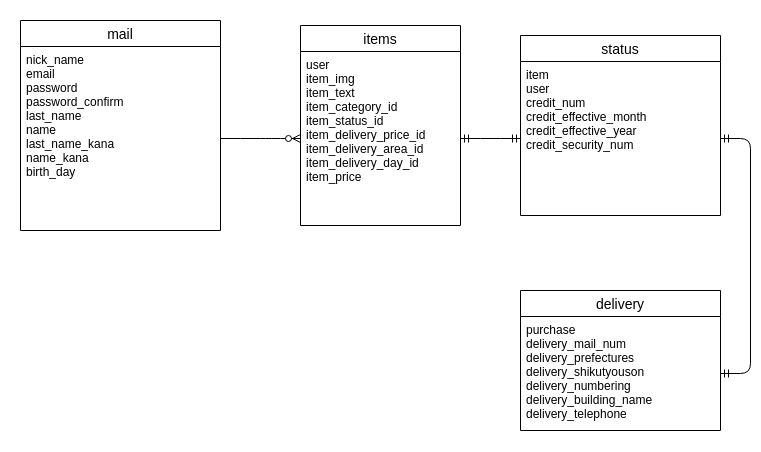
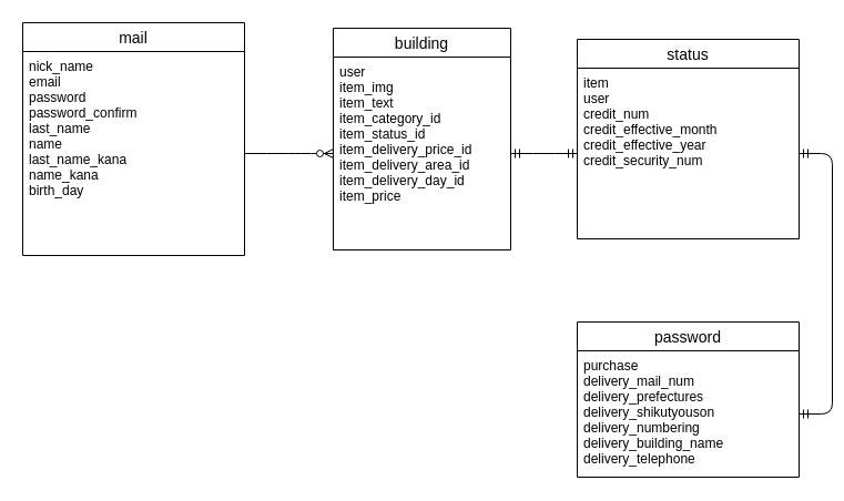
  <mxCell id="0" />
  <mxCell id="1" parent="0" />
  <mxCell id="2" value="mail" style="swimlane;fontStyle=0;childLayout=stackLayout;horizontal=1;startSize=26;horizontalStack=0;resizeParent=1;resizeParentMax=0;resizeLast=0;collapsible=1;marginBottom=0;align=center;fontSize=14;" parent="1" vertex="1"><mxGeometry x="20" y="20" width="200" height="210" as="geometry" /></mxCell>
  <mxCell id="3" value="nick_name&#10;email&#10;password&#10;password_confirm&#10;last_name&#10;name&#10;last_name_kana&#10;name_kana&#10;birth_day&#10;" style="text;strokeColor=none;fillColor=none;spacingLeft=4;spacingRight=4;overflow=hidden;rotatable=0;points=[[0,0.5],[1,0.5]];portConstraint=eastwest;fontSize=12;" parent="2" vertex="1"><mxGeometry y="26" width="200" height="184" as="geometry" /></mxCell>
- <mxCell id="4" value="items" style="swimlane;fontStyle=0;childLayout=stackLayout;horizontal=1;startSize=26;horizontalStack=0;resizeParent=1;resizeParentMax=0;resizeLast=0;collapsible=1;marginBottom=0;align=center;fontSize=14;" parent="1" vertex="1"><mxGeometry x="300" y="25" width="160" height="200" as="geometry" /></mxCell>
+ <mxCell id="4" value="building" style="swimlane;fontStyle=0;childLayout=stackLayout;horizontal=1;startSize=26;horizontalStack=0;resizeParent=1;resizeParentMax=0;resizeLast=0;collapsible=1;marginBottom=0;align=center;fontSize=14;" parent="1" vertex="1"><mxGeometry x="300" y="25" width="160" height="200" as="geometry" /></mxCell>
  <mxCell id="5" value="user&#10;item_img&#10;item_text&#10;item_category_id&#10;item_status_id&#10;item_delivery_price_id&#10;item_delivery_area_id&#10;item_delivery_day_id&#10;item_price" style="text;strokeColor=none;fillColor=none;spacingLeft=4;spacingRight=4;overflow=hidden;rotatable=0;points=[[0,0.5],[1,0.5]];portConstraint=eastwest;fontSize=12;" parent="4" vertex="1"><mxGeometry y="26" width="160" height="174" as="geometry" /></mxCell>
  <mxCell id="6" value="status" style="swimlane;fontStyle=0;childLayout=stackLayout;horizontal=1;startSize=26;horizontalStack=0;resizeParent=1;resizeParentMax=0;resizeLast=0;collapsible=1;marginBottom=0;align=center;fontSize=14;" parent="1" vertex="1"><mxGeometry x="520" y="35" width="200" height="180" as="geometry" /></mxCell>
  <mxCell id="7" value="item&#10;user&#10;credit_num&#10;credit_effective_month&#10;credit_effective_year&#10;credit_security_num" style="text;strokeColor=none;fillColor=none;spacingLeft=4;spacingRight=4;overflow=hidden;rotatable=0;points=[[0,0.5],[1,0.5]];portConstraint=eastwest;fontSize=12;" parent="6" vertex="1"><mxGeometry y="26" width="200" height="154" as="geometry" /></mxCell>
- <mxCell id="8" value="delivery" style="swimlane;fontStyle=0;childLayout=stackLayout;horizontal=1;startSize=26;horizontalStack=0;resizeParent=1;resizeParentMax=0;resizeLast=0;collapsible=1;marginBottom=0;align=center;fontSize=14;" parent="1" vertex="1"><mxGeometry x="520" y="290" width="200" height="140" as="geometry" /></mxCell>
+ <mxCell id="8" value="password" style="swimlane;fontStyle=0;childLayout=stackLayout;horizontal=1;startSize=26;horizontalStack=0;resizeParent=1;resizeParentMax=0;resizeLast=0;collapsible=1;marginBottom=0;align=center;fontSize=14;" parent="1" vertex="1"><mxGeometry x="520" y="290" width="200" height="140" as="geometry" /></mxCell>
  <mxCell id="9" value="purchase&#10;delivery_mail_num&#10;delivery_prefectures&#10;delivery_shikutyouson&#10;delivery_numbering&#10;delivery_building_name&#10;delivery_telephone&#10;" style="text;strokeColor=none;fillColor=none;spacingLeft=4;spacingRight=4;overflow=hidden;rotatable=0;points=[[0,0.5],[1,0.5]];portConstraint=eastwest;fontSize=12;" parent="8" vertex="1"><mxGeometry y="26" width="200" height="114" as="geometry" /></mxCell>
  <mxCell id="10" value="" style="edgeStyle=entityRelationEdgeStyle;fontSize=12;html=1;endArrow=ERzeroToMany;endFill=1;entryX=0;entryY=0.5;entryDx=0;entryDy=0;" parent="1" source="3" target="5" edge="1"><mxGeometry width="100" height="100" relative="1" as="geometry"><mxPoint x="250" y="160" as="sourcePoint" /><mxPoint x="350" y="60" as="targetPoint" /></mxGeometry></mxCell>
  <mxCell id="11" value="" style="edgeStyle=entityRelationEdgeStyle;fontSize=12;html=1;endArrow=ERmandOne;startArrow=ERmandOne;shadow=0;exitX=1;exitY=0.5;exitDx=0;exitDy=0;entryX=0;entryY=0.5;entryDx=0;entryDy=0;" parent="1" source="5" target="7" edge="1"><mxGeometry width="100" height="100" relative="1" as="geometry"><mxPoint x="450" y="370" as="sourcePoint" /><mxPoint x="550" y="270" as="targetPoint" /></mxGeometry></mxCell>
  <mxCell id="12" value="" style="edgeStyle=entityRelationEdgeStyle;fontSize=12;html=1;endArrow=ERmandOne;startArrow=ERmandOne;shadow=0;entryX=1;entryY=0.5;entryDx=0;entryDy=0;" parent="1" source="7" target="9" edge="1"><mxGeometry width="100" height="100" relative="1" as="geometry"><mxPoint x="450" y="370" as="sourcePoint" /><mxPoint x="730" y="373" as="targetPoint" /></mxGeometry></mxCell>
